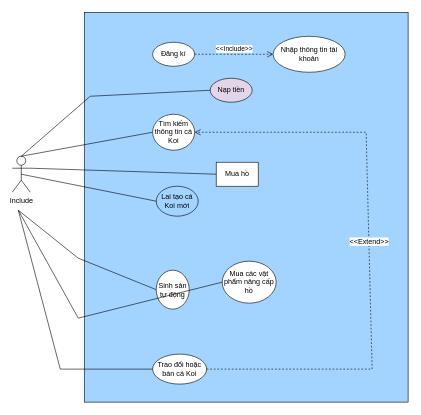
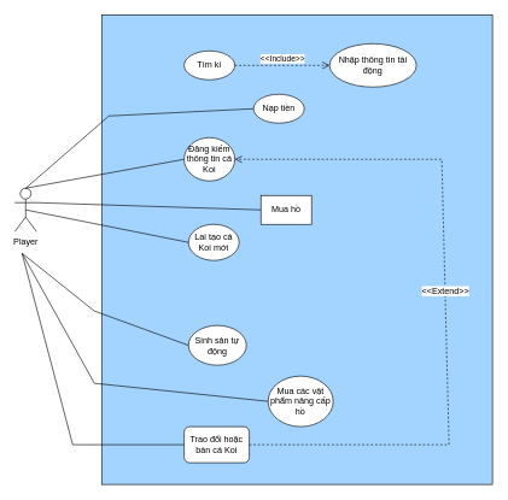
  <mxCell id="0" />
  <mxCell id="1" parent="0" />
  <mxCell id="2" value="" style="rounded=0;whiteSpace=wrap;html=1;fillColor=#A3D4FF;" vertex="1" parent="1"><mxGeometry x="140" y="20" width="540" height="650" as="geometry" /></mxCell>
- <mxCell id="3" value="Include" style="shape=umlActor;verticalLabelPosition=bottom;verticalAlign=top;html=1;outlineConnect=0;" vertex="1" parent="1"><mxGeometry x="20" y="260" width="30" height="60" as="geometry" /></mxCell>
- <mxCell id="4" value="Đăng kí" style="ellipse;whiteSpace=wrap;html=1;" vertex="1" parent="1"><mxGeometry x="254" y="70" width="70" height="40" as="geometry" /></mxCell>
- <mxCell id="5" value="Nạp tiền" style="ellipse;whiteSpace=wrap;html=1;fillColor=#e1d5e7;" vertex="1" parent="1"><mxGeometry x="350" y="130" width="70" height="40" as="geometry" /></mxCell>
- <mxCell id="6" value="Tìm kiếm thông tin cá Koi" style="ellipse;whiteSpace=wrap;html=1;" vertex="1" parent="1"><mxGeometry x="254" y="190" width="70" height="60" as="geometry" /></mxCell>
+ <mxCell id="3" value="Player" style="shape=umlActor;verticalLabelPosition=bottom;verticalAlign=top;html=1;outlineConnect=0;" vertex="1" parent="1"><mxGeometry x="20" y="260" width="30" height="60" as="geometry" /></mxCell>
+ <mxCell id="4" value="Tìm kí" style="ellipse;whiteSpace=wrap;html=1;" vertex="1" parent="1"><mxGeometry x="254" y="70" width="70" height="40" as="geometry" /></mxCell>
+ <mxCell id="5" value="Nạp tiền" style="ellipse;whiteSpace=wrap;html=1;" vertex="1" parent="1"><mxGeometry x="350" y="130" width="70" height="40" as="geometry" /></mxCell>
+ <mxCell id="6" value="Đăng kiếm thông tin cá Koi" style="ellipse;whiteSpace=wrap;html=1;" vertex="1" parent="1"><mxGeometry x="254" y="190" width="70" height="60" as="geometry" /></mxCell>
  <mxCell id="7" value="Mua hồ" style="whiteSpace=wrap;html=1;rounded=0;" vertex="1" parent="1"><mxGeometry x="360" y="270" width="70" height="40" as="geometry" /></mxCell>
- <mxCell id="8" value="Lai tạo cá Koi mới" style="ellipse;whiteSpace=wrap;html=1;fillColor=#a3d4ff;" vertex="1" parent="1"><mxGeometry x="260" y="310" width="70" height="50" as="geometry" /></mxCell>
- <mxCell id="9" value="Sinh sản tự động" style="ellipse;whiteSpace=wrap;html=1;" vertex="1" parent="1"><mxGeometry x="260" y="450" width="55" height="65" as="geometry" /></mxCell>
- <mxCell id="10" value="Mua các vật phẩm nâng cấp hồ" style="ellipse;whiteSpace=wrap;html=1;" vertex="1" parent="1"><mxGeometry x="370" y="435" width="90" height="70" as="geometry" /></mxCell>
- <mxCell id="11" value="Trao đổi hoặc bán cá Koi" style="ellipse;whiteSpace=wrap;html=1;" vertex="1" parent="1"><mxGeometry x="254" y="590" width="90" height="50" as="geometry" /></mxCell>
+ <mxCell id="8" value="Lai tạo cá Koi mới" style="ellipse;whiteSpace=wrap;html=1;" vertex="1" parent="1"><mxGeometry x="260" y="310" width="70" height="50" as="geometry" /></mxCell>
+ <mxCell id="9" value="Sinh sản tự động" style="ellipse;whiteSpace=wrap;html=1;" vertex="1" parent="1"><mxGeometry x="260" y="450" width="80" height="55" as="geometry" /></mxCell>
+ <mxCell id="10" value="Mua các vật phẩm nâng cấp hồ" style="ellipse;whiteSpace=wrap;html=1;" vertex="1" parent="1"><mxGeometry x="370" y="520" width="90" height="70" as="geometry" /></mxCell>
+ <mxCell id="11" value="Trao đổi hoặc bán cá Koi" style="whiteSpace=wrap;html=1;rounded=1;" vertex="1" parent="1"><mxGeometry x="254" y="590" width="90" height="50" as="geometry" /></mxCell>
  <mxCell id="12" value="" style="endArrow=none;html=1;rounded=0;exitX=0.5;exitY=0;exitDx=0;exitDy=0;exitPerimeter=0;entryX=0;entryY=0.5;entryDx=0;entryDy=0;" edge="1" parent="1" source="3" target="5"><mxGeometry width="50" height="50" relative="1" as="geometry"><mxPoint x="140" y="220" as="sourcePoint" /><mxPoint x="190" y="170" as="targetPoint" /><Array as="points"><mxPoint x="150" y="160" /></Array></mxGeometry></mxCell>
  <mxCell id="13" value="" style="endArrow=none;html=1;rounded=0;exitX=0.5;exitY=0;exitDx=0;exitDy=0;exitPerimeter=0;entryX=0;entryY=0.5;entryDx=0;entryDy=0;" edge="1" parent="1" source="3" target="6"><mxGeometry width="50" height="50" relative="1" as="geometry"><mxPoint x="130" y="280" as="sourcePoint" /><mxPoint x="180" y="230" as="targetPoint" /></mxGeometry></mxCell>
  <mxCell id="14" value="" style="endArrow=none;html=1;rounded=0;exitX=1;exitY=0.333;exitDx=0;exitDy=0;exitPerimeter=0;entryX=0;entryY=0.5;entryDx=0;entryDy=0;" edge="1" parent="1" source="3" target="7"><mxGeometry width="50" height="50" relative="1" as="geometry"><mxPoint x="170" y="300" as="sourcePoint" /><mxPoint x="220" y="250" as="targetPoint" /></mxGeometry></mxCell>
  <mxCell id="15" value="" style="endArrow=none;html=1;rounded=0;exitX=0.5;exitY=0.5;exitDx=0;exitDy=0;exitPerimeter=0;entryX=0;entryY=0.5;entryDx=0;entryDy=0;" edge="1" parent="1" source="3" target="8"><mxGeometry width="50" height="50" relative="1" as="geometry"><mxPoint x="90" y="420" as="sourcePoint" /><mxPoint x="140" y="370" as="targetPoint" /></mxGeometry></mxCell>
  <mxCell id="16" value="" style="endArrow=none;html=1;rounded=0;exitX=0;exitY=0.5;exitDx=0;exitDy=0;" edge="1" parent="1" source="9"><mxGeometry width="50" height="50" relative="1" as="geometry"><mxPoint x="10" y="430" as="sourcePoint" /><mxPoint x="30" y="350" as="targetPoint" /><Array as="points"><mxPoint x="130" y="430" /></Array></mxGeometry></mxCell>
  <mxCell id="17" value="" style="endArrow=none;html=1;rounded=0;exitX=0;exitY=0.5;exitDx=0;exitDy=0;" edge="1" parent="1" source="10"><mxGeometry width="50" height="50" relative="1" as="geometry"><mxPoint x="40" y="540" as="sourcePoint" /><mxPoint x="30" y="350" as="targetPoint" /><Array as="points"><mxPoint x="130" y="530" /></Array></mxGeometry></mxCell>
  <mxCell id="18" value="" style="endArrow=none;html=1;rounded=0;exitX=0;exitY=0.5;exitDx=0;exitDy=0;" edge="1" parent="1" source="11"><mxGeometry width="50" height="50" relative="1" as="geometry"><mxPoint x="50" y="390" as="sourcePoint" /><mxPoint x="30" y="350" as="targetPoint" /><Array as="points"><mxPoint x="100" y="615" /></Array></mxGeometry></mxCell>
  <mxCell id="19" value="&lt;font style=&quot;font-size: 12px;&quot;&gt;&amp;lt;&amp;lt;Extend&amp;gt;&amp;gt;&lt;/font&gt;" style="html=1;verticalAlign=bottom;endArrow=open;dashed=1;endSize=8;curved=0;rounded=0;exitX=1;exitY=0.5;exitDx=0;exitDy=0;entryX=1;entryY=0.5;entryDx=0;entryDy=0;" edge="1" parent="1" source="11" target="6"><mxGeometry relative="1" as="geometry"><mxPoint x="510" y="350" as="sourcePoint" /><mxPoint x="430" y="350" as="targetPoint" /><Array as="points"><mxPoint x="620" y="615" /><mxPoint x="610" y="220" /></Array></mxGeometry></mxCell>
- <mxCell id="20" value="Nhập thông tin tài khoản" style="ellipse;whiteSpace=wrap;html=1;" vertex="1" parent="1"><mxGeometry x="455" y="60" width="120" height="60" as="geometry" /></mxCell>
+ <mxCell id="20" value="Nhập thông tin tài động" style="ellipse;whiteSpace=wrap;html=1;" vertex="1" parent="1"><mxGeometry x="455" y="60" width="120" height="60" as="geometry" /></mxCell>
  <mxCell id="21" value="&amp;lt;&amp;lt;Include&amp;gt;&amp;gt;" style="html=1;verticalAlign=bottom;endArrow=open;dashed=1;endSize=8;curved=0;rounded=0;exitX=1;exitY=0.5;exitDx=0;exitDy=0;entryX=0;entryY=0.5;entryDx=0;entryDy=0;" edge="1" parent="1" source="4" target="20"><mxGeometry relative="1" as="geometry"><mxPoint x="510" y="360" as="sourcePoint" /><mxPoint x="430" y="360" as="targetPoint" /></mxGeometry></mxCell>
